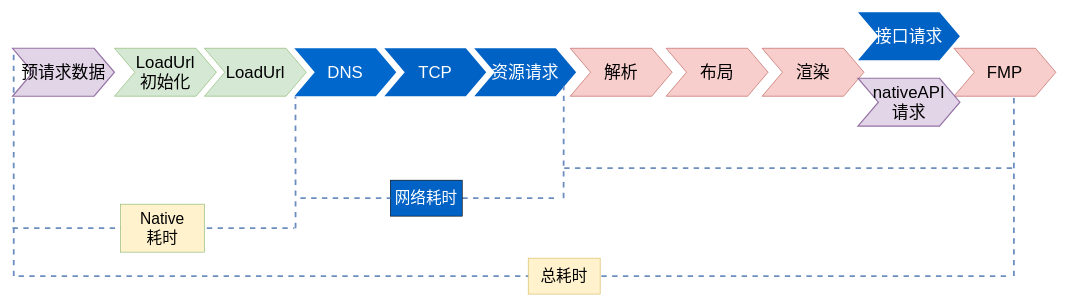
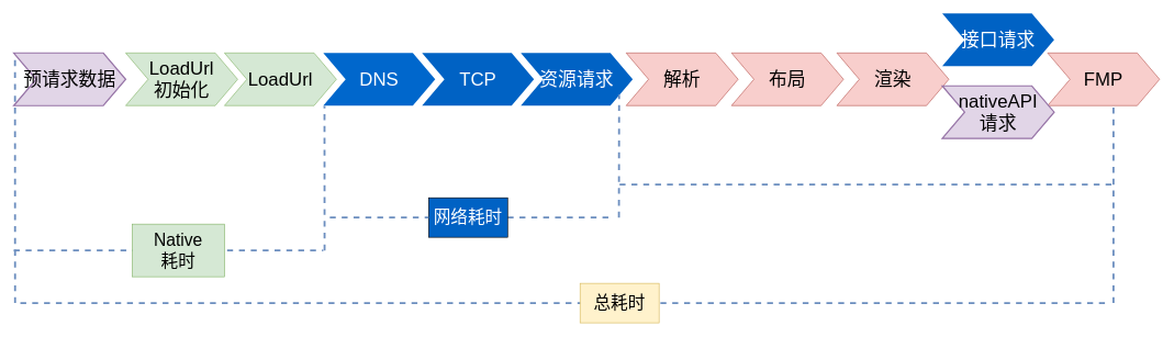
  <mxCell id="0" />
  <mxCell id="1" parent="0" />
  <mxCell id="2" value="LoadUrl&lt;br&gt;初始化" style="shape=step;whiteSpace=wrap;html=1;fontSize=28;fillColor=#d5e8d4;strokeColor=#82b366;" vertex="1" parent="1"><mxGeometry x="190" y="80" width="170" height="80" as="geometry" /></mxCell>
  <mxCell id="3" value="LoadUrl" style="shape=step;whiteSpace=wrap;html=1;fontSize=28;fillColor=#d5e8d4;strokeColor=#82b366;" vertex="1" parent="1"><mxGeometry x="340" y="80" width="170" height="80" as="geometry" /></mxCell>
  <mxCell id="4" value="DNS" style="shape=step;whiteSpace=wrap;html=1;fontSize=28;fillColor=#0067CC;fontColor=#FFFFFF;strokeColor=none;" vertex="1" parent="1"><mxGeometry x="490" y="80" width="170" height="80" as="geometry" /></mxCell>
  <mxCell id="5" value="TCP" style="shape=step;whiteSpace=wrap;html=1;fontSize=28;fillColor=#0062C4;fontColor=#FFFFFF;strokeColor=none;" vertex="1" parent="1"><mxGeometry x="640" y="80" width="170" height="80" as="geometry" /></mxCell>
  <mxCell id="6" value="资源请求" style="shape=step;whiteSpace=wrap;html=1;fontSize=28;fillColor=#0062C4;fontColor=#FFFFFF;strokeColor=none;" vertex="1" parent="1"><mxGeometry x="790" y="80" width="170" height="80" as="geometry" /></mxCell>
  <mxCell id="7" value="解析" style="shape=step;whiteSpace=wrap;html=1;fontSize=28;fillColor=#f8cecc;strokeColor=#b85450;" vertex="1" parent="1"><mxGeometry x="950" y="80" width="170" height="80" as="geometry" /></mxCell>
  <mxCell id="8" value="布局" style="shape=step;whiteSpace=wrap;html=1;fontSize=28;fillColor=#f8cecc;strokeColor=#b85450;" vertex="1" parent="1"><mxGeometry x="1110" y="80" width="170" height="80" as="geometry" /></mxCell>
  <mxCell id="9" value="渲染" style="shape=step;whiteSpace=wrap;html=1;fontSize=28;fillColor=#f8cecc;strokeColor=#b85450;" vertex="1" parent="1"><mxGeometry x="1270" y="80" width="170" height="80" as="geometry" /></mxCell>
  <mxCell id="10" value="" style="endArrow=none;dashed=1;html=1;rounded=0;entryX=0.011;entryY=0.043;entryDx=0;entryDy=0;entryPerimeter=0;fillColor=#dae8fc;strokeColor=#6c8ebf;strokeWidth=3;" edge="1" parent="1"><mxGeometry width="50" height="50" relative="1" as="geometry"><mxPoint x="22" y="460" as="sourcePoint" /><mxPoint x="21.87" y="83.44" as="targetPoint" /></mxGeometry></mxCell>
  <mxCell id="11" value="" style="endArrow=none;dashed=1;html=1;rounded=0;strokeWidth=3;entryX=0.011;entryY=1.007;entryDx=0;entryDy=0;entryPerimeter=0;fillColor=#dae8fc;strokeColor=#6c8ebf;" edge="1" parent="1" target="4"><mxGeometry width="50" height="50" relative="1" as="geometry"><mxPoint x="492" y="380" as="sourcePoint" /><mxPoint x="490" y="220" as="targetPoint" /></mxGeometry></mxCell>
  <mxCell id="12" value="" style="endArrow=none;dashed=1;html=1;rounded=0;strokeWidth=3;fillColor=#dae8fc;strokeColor=#6c8ebf;" edge="1" parent="1"><mxGeometry width="50" height="50" relative="1" as="geometry"><mxPoint x="20" y="380" as="sourcePoint" /><mxPoint x="490" y="380" as="targetPoint" /></mxGeometry></mxCell>
- <mxCell id="13" value="&lt;font style=&quot;font-size: 26px&quot;&gt;Native&lt;br&gt;耗时&lt;/font&gt;" style="rounded=0;whiteSpace=wrap;html=1;fillColor=#fff2cc;strokeColor=#82b366;" vertex="1" parent="1"><mxGeometry x="200" y="340" width="140" height="80" as="geometry" /></mxCell>
+ <mxCell id="13" value="&lt;font style=&quot;font-size: 26px&quot;&gt;Native&lt;br&gt;耗时&lt;/font&gt;" style="rounded=0;whiteSpace=wrap;html=1;fillColor=#d5e8d4;strokeColor=#82b366;" vertex="1" parent="1"><mxGeometry x="200" y="340" width="140" height="80" as="geometry" /></mxCell>
  <mxCell id="14" value="" style="endArrow=none;dashed=1;html=1;rounded=0;fontSize=26;strokeWidth=3;entryX=0.818;entryY=1.043;entryDx=0;entryDy=0;entryPerimeter=0;fillColor=#dae8fc;strokeColor=#6c8ebf;" edge="1" parent="1"><mxGeometry width="50" height="50" relative="1" as="geometry"><mxPoint x="939" y="330" as="sourcePoint" /><mxPoint x="939.29" y="143.44" as="targetPoint" /></mxGeometry></mxCell>
  <mxCell id="15" value="" style="endArrow=none;dashed=1;html=1;rounded=0;fontSize=26;strokeWidth=3;entryX=0.818;entryY=1.043;entryDx=0;entryDy=0;entryPerimeter=0;fillColor=#dae8fc;strokeColor=#6c8ebf;" edge="1" parent="1"><mxGeometry width="50" height="50" relative="1" as="geometry"><mxPoint x="1690" y="460" as="sourcePoint" /><mxPoint x="1690" y="160" as="targetPoint" /></mxGeometry></mxCell>
  <mxCell id="16" value="" style="endArrow=none;dashed=1;html=1;rounded=0;fontSize=26;strokeWidth=3;fillColor=#dae8fc;strokeColor=#6c8ebf;startArrow=none;" edge="1" parent="1" source="23"><mxGeometry width="50" height="50" relative="1" as="geometry"><mxPoint x="500" y="330" as="sourcePoint" /><mxPoint x="930" y="330" as="targetPoint" /></mxGeometry></mxCell>
  <mxCell id="17" value="" style="endArrow=none;dashed=1;html=1;rounded=0;fontSize=26;fontColor=#FFFFFF;strokeWidth=3;fillColor=#dae8fc;strokeColor=#6c8ebf;" edge="1" parent="1"><mxGeometry width="50" height="50" relative="1" as="geometry"><mxPoint x="940" y="280" as="sourcePoint" /><mxPoint x="1690" y="280" as="targetPoint" /></mxGeometry></mxCell>
  <mxCell id="18" value="" style="endArrow=none;dashed=1;html=1;rounded=0;fontSize=26;fontColor=#FFFFFF;strokeWidth=3;fillColor=#dae8fc;strokeColor=#6c8ebf;" edge="1" parent="1"><mxGeometry width="50" height="50" relative="1" as="geometry"><mxPoint x="30" y="460" as="sourcePoint" /><mxPoint x="1680" y="460" as="targetPoint" /></mxGeometry></mxCell>
  <mxCell id="19" value="总耗时" style="rounded=0;whiteSpace=wrap;html=1;fontSize=26;fillColor=#fff2cc;strokeColor=#d6b656;" vertex="1" parent="1"><mxGeometry x="880" y="430" width="120" height="60" as="geometry" /></mxCell>
  <mxCell id="20" value="接口请求" style="shape=step;whiteSpace=wrap;html=1;fontSize=28;fillColor=#0062C4;fontColor=#FFFFFF;strokeColor=none;" vertex="1" parent="1"><mxGeometry x="1430" y="20" width="170" height="80" as="geometry" /></mxCell>
  <mxCell id="21" value="FMP" style="shape=step;whiteSpace=wrap;html=1;fontSize=28;fillColor=#f8cecc;strokeColor=#b85450;" vertex="1" parent="1"><mxGeometry x="1590" y="80" width="170" height="80" as="geometry" /></mxCell>
  <mxCell id="22" value="预请求数据" style="shape=step;whiteSpace=wrap;html=1;fontSize=28;fillColor=#e1d5e7;strokeColor=#9673a6;strokeWidth=2;" vertex="1" parent="1"><mxGeometry x="20" y="80" width="170" height="80" as="geometry" /></mxCell>
  <mxCell id="23" value="&lt;font color=&quot;#ffffff&quot;&gt;网络耗时&lt;/font&gt;" style="rounded=0;whiteSpace=wrap;html=1;fontSize=26;fillColor=#0062C4;" vertex="1" parent="1"><mxGeometry x="650" y="300" width="120" height="60" as="geometry" /></mxCell>
  <mxCell id="24" value="" style="endArrow=none;dashed=1;html=1;rounded=0;fontSize=26;strokeWidth=3;fillColor=#dae8fc;strokeColor=#6c8ebf;" edge="1" parent="1" target="23"><mxGeometry width="50" height="50" relative="1" as="geometry"><mxPoint x="500" y="330" as="sourcePoint" /><mxPoint x="930" y="330" as="targetPoint" /></mxGeometry></mxCell>
  <mxCell id="25" value="nativeAPI&lt;br&gt;请求" style="shape=step;whiteSpace=wrap;html=1;fontSize=28;fillColor=#e1d5e7;strokeColor=#9673a6;strokeWidth=2;" vertex="1" parent="1"><mxGeometry x="1430" y="130" width="170" height="80" as="geometry" /></mxCell>
